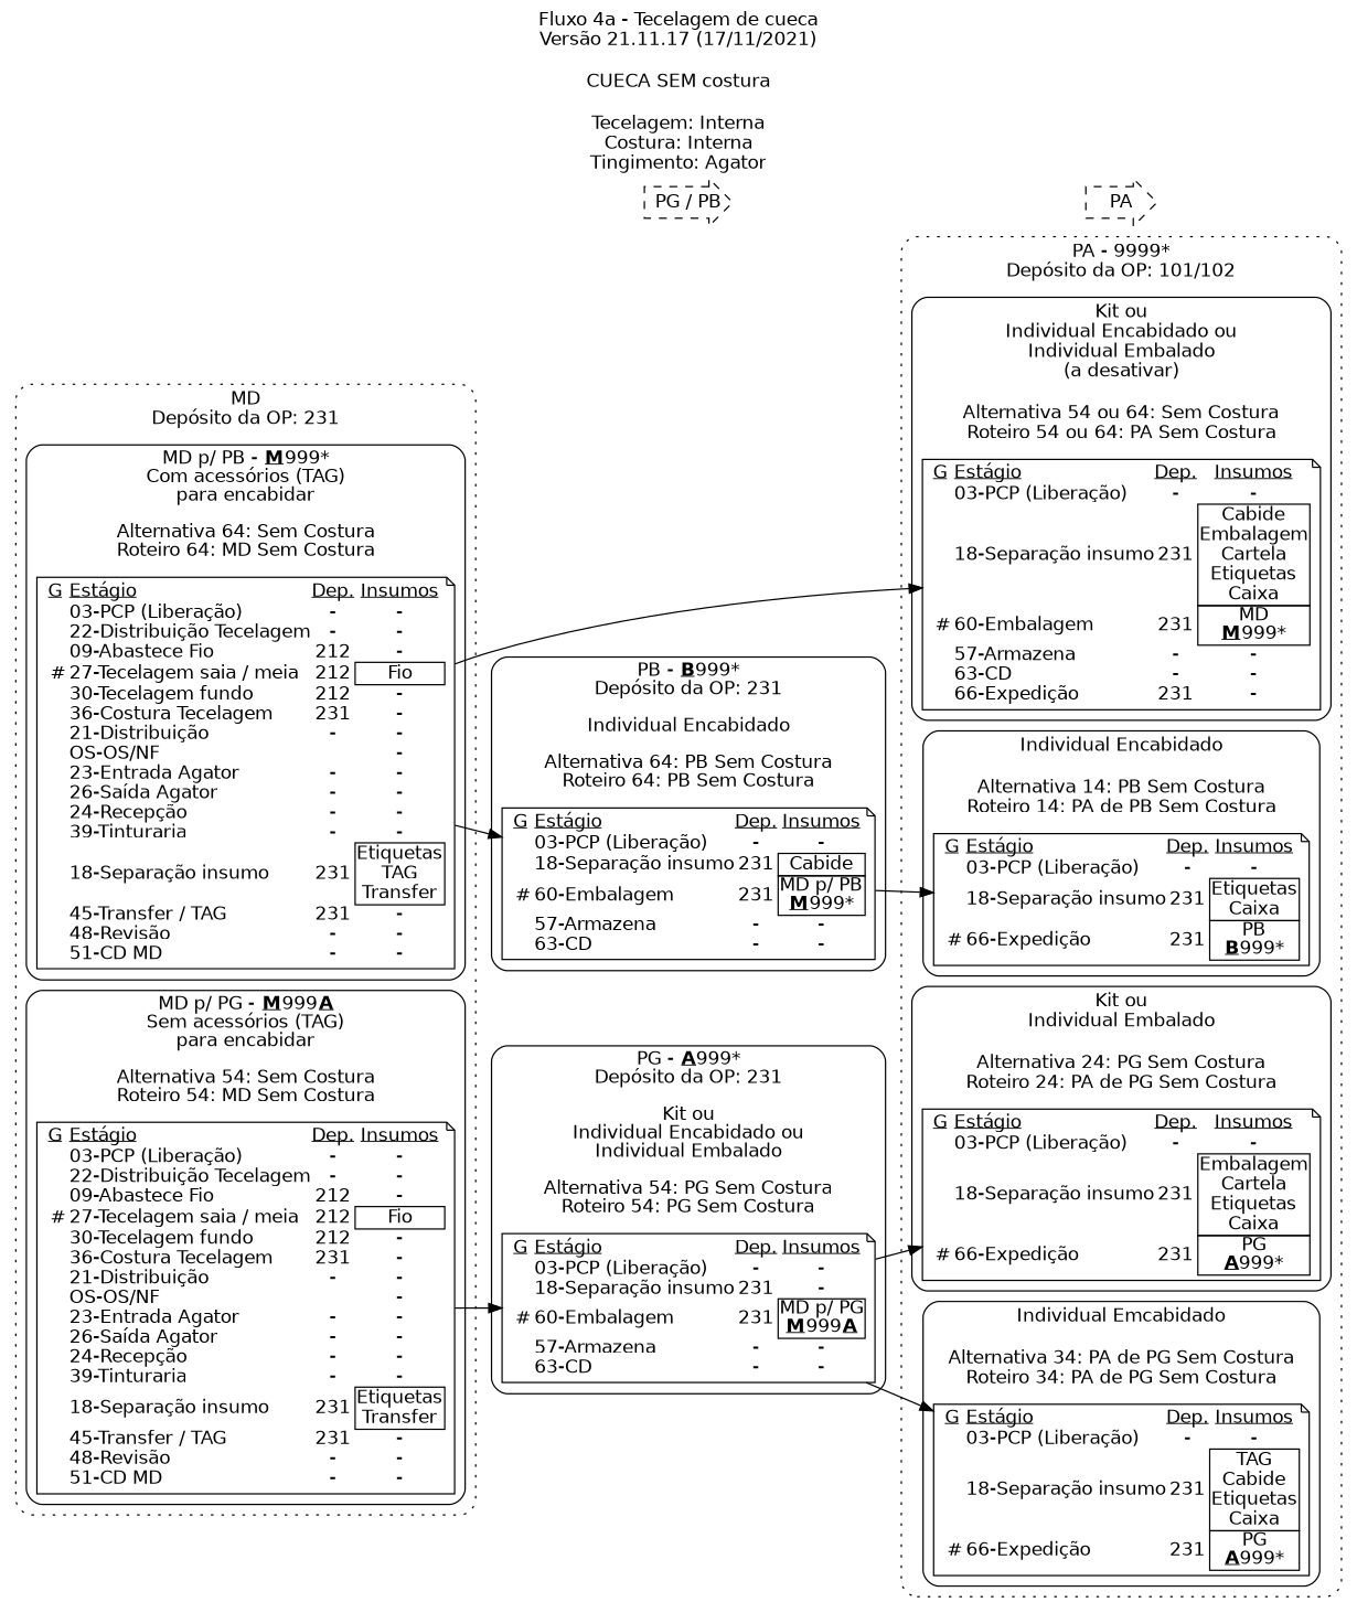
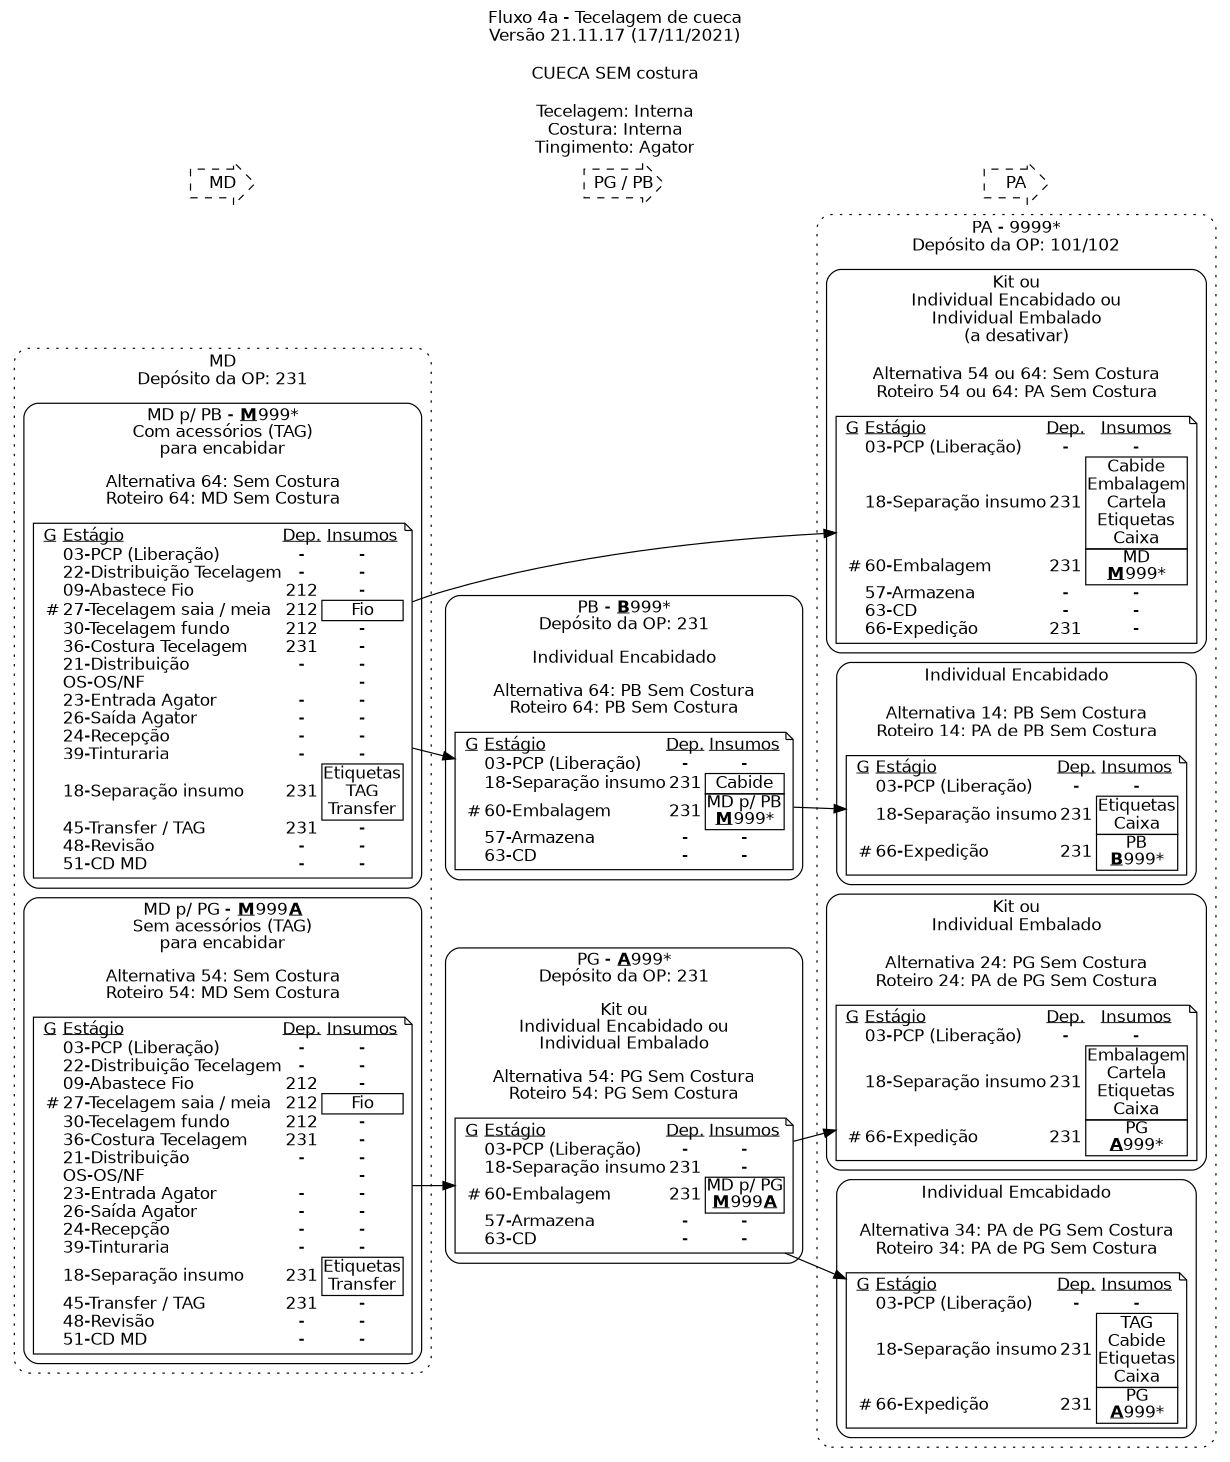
  digraph {
    compound=true
    label=<Fluxo 4a - Tecelagem de cueca<br     />Versão 21.11.17 (17/11/2021)<br     /><br     />CUECA SEM costura<br     /><br     />Tecelagem: Interna<br     />Costura: Interna<br     />Tingimento: Agator>
    labelloc=t
    newrank=true
    rankdir=LR
    fontname="DejaVu Sans"
    node [shape=note fontname="DejaVu Sans"]
    edge [fontname="DejaVu Sans"]
    n1 [label=<           <table BORDER="0" CELLPADDING="0" CELLSPACING="0">           <tr cellpadding="0"><td><u>G</u> </td><td align="left"><u>Estágio</u></td><td><u>Dep.</u></td><td><u>Insumos</u></td></tr>             <tr><td></td><td align="left">03-PCP (Liberação)</td><td>-</td><td>-</td></tr>             <tr><td></td><td align="left">18-Separação insumo</td><td>231</td><td><table BORDER="1" CELLPADDING="0" CELLSPACING="0"><tr><td BORDER="0">Cabide</td></tr><tr><td BORDER="0">Embalagem</td></tr><tr><td BORDER="0">Cartela</td></tr><tr><td BORDER="0">Etiquetas</td></tr><tr><td BORDER="0">Caixa</td></tr></table></td></tr>             <tr><td>#</td><td align="left">60-Embalagem</td><td>231</td><td><table BORDER="1" CELLPADDING="0" CELLSPACING="0"><tr><td BORDER="0">MD<br /><b><u>M</u></b>999*</td></tr></table></td></tr>             <tr><td></td><td align="left">57-Armazena</td><td>-</td><td>-</td></tr>             <tr><td></td><td align="left">63-CD</td><td>-</td><td>-</td></tr>             <tr><td></td><td align="left">66-Expedição</td><td>231</td><td>-</td></tr>           </table>           >]
    n2 [label=<           <table BORDER="0" CELLPADDING="0" CELLSPACING="0">           <tr cellpadding="0"><td><u>G</u> </td><td align="left"><u>Estágio</u></td><td><u>Dep.</u></td><td><u>Insumos</u></td></tr>             <tr><td></td><td align="left">03-PCP (Liberação)</td><td>-</td><td>-</td></tr>             <tr><td></td><td align="left">18-Separação insumo</td><td>231</td><td><table BORDER="1" CELLPADDING="0" CELLSPACING="0"><tr><td BORDER="0">Etiquetas</td></tr><tr><td BORDER="0">Caixa</td></tr></table></td></tr>             <tr><td>#</td><td align="left">66-Expedição</td><td>231</td><td><table BORDER="1" CELLPADDING="0" CELLSPACING="0"><tr><td BORDER="0">PB<br /><b><u>B</u></b>999*</td></tr></table></td></tr>           </table>           >]
    n3 [label=<           <table BORDER="0" CELLPADDING="0" CELLSPACING="0">           <tr cellpadding="0"><td><u>G</u> </td><td align="left"><u>Estágio</u></td><td><u>Dep.</u></td><td><u>Insumos</u></td></tr>             <tr><td></td><td align="left">03-PCP (Liberação)</td><td>-</td><td>-</td></tr>             <tr><td></td><td align="left">18-Separação insumo</td><td>231</td><td><table BORDER="1" CELLPADDING="0" CELLSPACING="0"><tr><td BORDER="0">Embalagem</td></tr><tr><td BORDER="0">Cartela</td></tr><tr><td BORDER="0">Etiquetas</td></tr><tr><td BORDER="0">Caixa</td></tr></table></td></tr>             <tr><td>#</td><td align="left">66-Expedição</td><td>231</td><td><table BORDER="1" CELLPADDING="0" CELLSPACING="0"><tr><td BORDER="0">PG<br /><b><u>A</u></b>999*</td></tr></table></td></tr>           </table>           >]
    n4 [label=<           <table BORDER="0" CELLPADDING="0" CELLSPACING="0">           <tr cellpadding="0"><td><u>G</u> </td><td align="left"><u>Estágio</u></td><td><u>Dep.</u></td><td><u>Insumos</u></td></tr>             <tr><td></td><td align="left">03-PCP (Liberação)</td><td>-</td><td>-</td></tr>             <tr><td></td><td align="left">18-Separação insumo</td><td>231</td><td><table BORDER="1" CELLPADDING="0" CELLSPACING="0"><tr><td BORDER="0">TAG</td></tr><tr><td BORDER="0">Cabide</td></tr><tr><td BORDER="0">Etiquetas</td></tr><tr><td BORDER="0">Caixa</td></tr></table></td></tr>             <tr><td>#</td><td align="left">66-Expedição</td><td>231</td><td><table BORDER="1" CELLPADDING="0" CELLSPACING="0"><tr><td BORDER="0">PG<br /><b><u>A</u></b>999*</td></tr></table></td></tr>           </table>           >]
    n5 [label=<           <table BORDER="0" CELLPADDING="0" CELLSPACING="0">           <tr cellpadding="0"><td><u>G</u> </td><td align="left"><u>Estágio</u></td><td><u>Dep.</u></td><td><u>Insumos</u></td></tr>             <tr><td></td><td align="left">03-PCP (Liberação)</td><td>-</td><td>-</td></tr>             <tr><td></td><td align="left">22-Distribuição Tecelagem</td><td>-</td><td>-</td></tr>             <tr><td></td><td align="left">09-Abastece Fio</td><td>212</td><td>-</td></tr>             <tr><td>#</td><td align="left">27-Tecelagem saia / meia</td><td>212</td><td><table BORDER="1" CELLPADDING="0" CELLSPACING="0"><tr><td BORDER="0">Fio</td></tr></table></td></tr>             <tr><td></td><td align="left">30-Tecelagem fundo</td><td>212</td><td>-</td></tr>             <tr><td></td><td align="left">36-Costura Tecelagem</td><td>231</td><td>-</td></tr>             <tr><td></td><td align="left">21-Distribuição</td><td>-</td><td>-</td></tr>             <tr><td></td><td align="left">OS-OS/NF</td><td></td><td>-</td></tr>             <tr><td></td><td align="left">23-Entrada Agator</td><td>-</td><td>-</td></tr>             <tr><td></td><td align="left">26-Saída Agator</td><td>-</td><td>-</td></tr>             <tr><td></td><td align="left">24-Recepção</td><td>-</td><td>-</td></tr>             <tr><td></td><td align="left">39-Tinturaria</td><td>-</td><td>-</td></tr>             <tr><td></td><td align="left">18-Separação insumo</td><td>231</td><td><table BORDER="1" CELLPADDING="0" CELLSPACING="0"><tr><td BORDER="0">Etiquetas</td></tr><tr><td BORDER="0">TAG</td></tr><tr><td BORDER="0">Transfer</td></tr></table></td></tr>             <tr><td></td><td align="left">45-Transfer / TAG</td><td>231</td><td>-</td></tr>             <tr><td></td><td align="left">48-Revisão</td><td>-</td><td>-</td></tr>             <tr><td></td><td align="left">51-CD MD</td><td>-</td><td>-</td></tr>           </table>           >]
    n6 [label=<           <table BORDER="0" CELLPADDING="0" CELLSPACING="0">           <tr cellpadding="0"><td><u>G</u> </td><td align="left"><u>Estágio</u></td><td><u>Dep.</u></td><td><u>Insumos</u></td></tr>             <tr><td></td><td align="left">03-PCP (Liberação)</td><td>-</td><td>-</td></tr>             <tr><td></td><td align="left">22-Distribuição Tecelagem</td><td>-</td><td>-</td></tr>             <tr><td></td><td align="left">09-Abastece Fio</td><td>212</td><td>-</td></tr>             <tr><td>#</td><td align="left">27-Tecelagem saia / meia</td><td>212</td><td><table BORDER="1" CELLPADDING="0" CELLSPACING="0"><tr><td BORDER="0">Fio</td></tr></table></td></tr>             <tr><td></td><td align="left">30-Tecelagem fundo</td><td>212</td><td>-</td></tr>             <tr><td></td><td align="left">36-Costura Tecelagem</td><td>231</td><td>-</td></tr>             <tr><td></td><td align="left">21-Distribuição</td><td>-</td><td>-</td></tr>             <tr><td></td><td align="left">OS-OS/NF</td><td></td><td>-</td></tr>             <tr><td></td><td align="left">23-Entrada Agator</td><td>-</td><td>-</td></tr>             <tr><td></td><td align="left">26-Saída Agator</td><td>-</td><td>-</td></tr>             <tr><td></td><td align="left">24-Recepção</td><td>-</td><td>-</td></tr>             <tr><td></td><td align="left">39-Tinturaria</td><td>-</td><td>-</td></tr>             <tr><td></td><td align="left">18-Separação insumo</td><td>231</td><td><table BORDER="1" CELLPADDING="0" CELLSPACING="0"><tr><td BORDER="0">Etiquetas</td></tr><tr><td BORDER="0">Transfer</td></tr></table></td></tr>             <tr><td></td><td align="left">45-Transfer / TAG</td><td>231</td><td>-</td></tr>             <tr><td></td><td align="left">48-Revisão</td><td>-</td><td>-</td></tr>             <tr><td></td><td align="left">51-CD MD</td><td>-</td><td>-</td></tr>           </table>           >]
    n7 [label=<         <table BORDER="0" CELLPADDING="0" CELLSPACING="0">         <tr cellpadding="0"><td><u>G</u> </td><td align="left"><u>Estágio</u></td><td><u>Dep.</u></td><td><u>Insumos</u></td></tr>           <tr><td></td><td align="left">03-PCP (Liberação)</td><td>-</td><td>-</td></tr>           <tr><td></td><td align="left">18-Separação insumo</td><td>231</td><td><table BORDER="1" CELLPADDING="0" CELLSPACING="0"><tr><td BORDER="0">Cabide</td></tr></table></td></tr>           <tr><td>#</td><td align="left">60-Embalagem</td><td>231</td><td><table BORDER="1" CELLPADDING="0" CELLSPACING="0"><tr><td BORDER="0">MD p/ PB<br /><b><u>M</u></b>999*</td></tr></table></td></tr>           <tr><td></td><td align="left">57-Armazena</td><td>-</td><td>-</td></tr>           <tr><td></td><td align="left">63-CD</td><td>-</td><td>-</td></tr>         </table>         >]
    n8 [label=<         <table BORDER="0" CELLPADDING="0" CELLSPACING="0">         <tr cellpadding="0"><td><u>G</u> </td><td align="left"><u>Estágio</u></td><td><u>Dep.</u></td><td><u>Insumos</u></td></tr>           <tr><td></td><td align="left">03-PCP (Liberação)</td><td>-</td><td>-</td></tr>           <tr><td></td><td align="left">18-Separação insumo</td><td>231</td><td>-</td></tr>           <tr><td>#</td><td align="left">60-Embalagem</td><td>231</td><td><table BORDER="1" CELLPADDING="0" CELLSPACING="0"><tr><td BORDER="0">MD p/ PG<br /><b><u>M</u></b>999<b><u>A</u></b></td></tr></table></td></tr>           <tr><td></td><td align="left">57-Armazena</td><td>-</td><td>-</td></tr>           <tr><td></td><td align="left">63-CD</td><td>-</td><td>-</td></tr>         </table>         >]
+   n9 [label=MD shape=rarrow style=dashed]
    n10 [label="PG / PB" shape=rarrow style=dashed]
    n11 [label=PA shape=rarrow style=dashed]
    subgraph sub_1 {
      subgraph cluster_2 {
        label=<PA - 9999*<br         />Depósito da OP: 101/102>
        style="dotted, rounded"
        subgraph cluster_3 {
          label=<Kit ou<br           />Individual Encabidado ou<br           />Individual Embalado<br           />(a desativar)<br           /><br           />Alternativa 54 ou 64: Sem Costura<br           />Roteiro 54 ou 64: PA Sem Costura>
          style=rounded
          n1
        }
        subgraph cluster_4 {
          label=<Individual Encabidado<br           /><br           />Alternativa 14: PB Sem Costura<br           />Roteiro 14: PA de PB Sem Costura>
          style=rounded
          n2
        }
        subgraph cluster_5 {
          label=<Kit ou<br           />Individual Embalado<br           /><br           />Alternativa 24: PG Sem Costura<br           />Roteiro 24: PA de PG Sem Costura>
          style=rounded
          n3
        }
        subgraph cluster_6 {
          label=<Individual Emcabidado<br           /><br           />Alternativa 34: PA de PG Sem Costura<br           />Roteiro 34: PA de PG Sem Costura>
          style=rounded
          n4
        }
      }
      subgraph cluster_7 {
        label=<MD<br         />Depósito da OP: 231>
        style="dotted, rounded"
        subgraph cluster_8 {
          label=<MD p/ PB - <b><u>M</u></b>999*<br           />Com acessórios (TAG)<br           />para encabidar<br           /><br           />Alternativa 64: Sem Costura<br           />Roteiro 64: MD Sem Costura>
          style=rounded
          n5
        }
        subgraph cluster_9 {
          label=<MD p/ PG - <b><u>M</u></b>999<b><u>A</u></b><br           />Sem acessórios (TAG)<br           />para encabidar<br           /><br           />Alternativa 54: Sem Costura<br           />Roteiro 54: MD Sem Costura>
          style=rounded
          n6
        }
      }
      subgraph cluster_10 {
        label=<PB - <b><u>B</u></b>999*<br         />Depósito da OP: 231<br         /><br         />Individual Encabidado<br         /><br         />Alternativa 64: PB Sem Costura<br         />Roteiro 64: PB Sem Costura>
        style=rounded
        n7
      }
      subgraph cluster_11 {
        label=<PG - <b><u>A</u></b>999*<br         />Depósito da OP: 231<br         /><br         />Kit ou<br         />Individual Encabidado ou<br         />Individual Embalado<br         /><br         />Alternativa 54: PG Sem Costura<br         />Roteiro 54: PG Sem Costura>
        style=rounded
        n8
      }
    }
    subgraph sub_12 {
      rank=same
      n5
      n6
+     n9
    }
    subgraph sub_13 {
      rank=same
      n7
      n8
      n10
    }
    subgraph sub_14 {
      rank=same
      n1
      n2
      n3
      n4
      n11
    }
    n5 -> n1
    n5 -> n7
    n6 -> n8
    n7 -> n2
    n8 -> n3
    n8 -> n4
+   n9 -> n10 [style=invis]
    n10 -> n11 [style=invis]
  }
